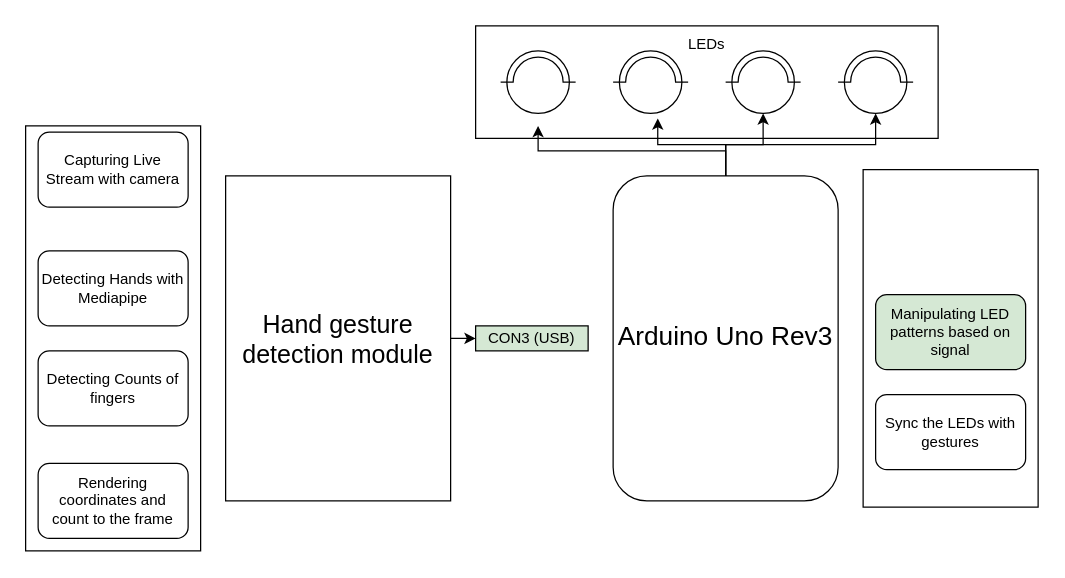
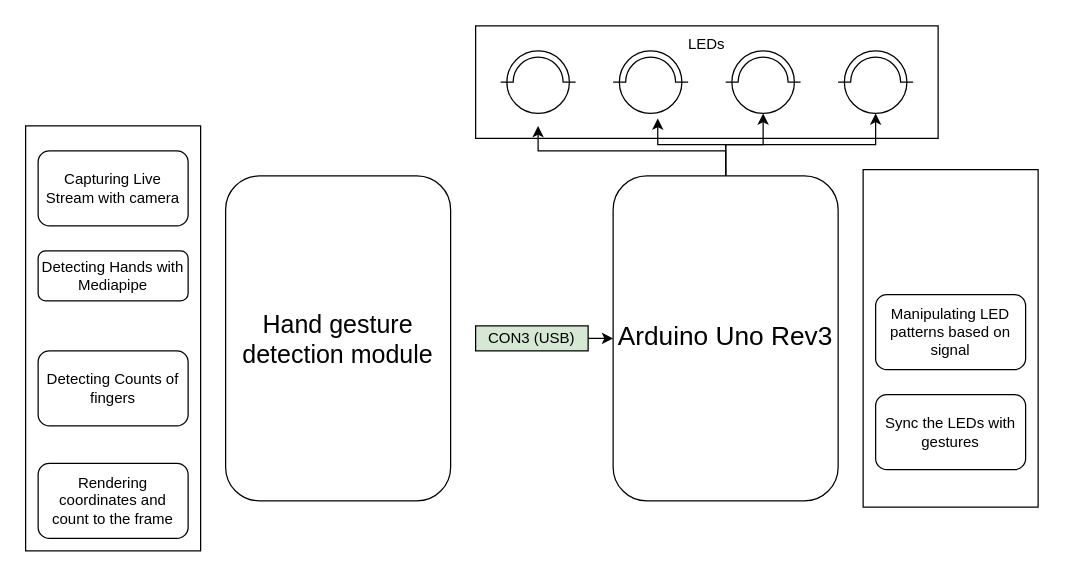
  <mxCell id="0" />
  <mxCell id="1" parent="0" />
  <mxCell id="2" value="" style="rounded=0;whiteSpace=wrap;html=1;" vertex="1" parent="1"><mxGeometry x="380" y="20" width="370" height="90" as="geometry" /></mxCell>
- <mxCell id="4" value="&lt;font style=&quot;font-size: 20px;&quot;&gt;Hand gesture detection module&lt;/font&gt;" style="whiteSpace=wrap;html=1;rounded=0;" vertex="1" parent="1"><mxGeometry x="180" y="140" width="180" height="260" as="geometry" /></mxCell>
+ <mxCell id="3" style="edgeStyle=orthogonalEdgeStyle;rounded=0;orthogonalLoop=1;jettySize=auto;html=1;exitX=1;exitY=0.5;exitDx=0;exitDy=0;entryX=0;entryY=0.5;entryDx=0;entryDy=0;" edge="1" parent="1" source="24" target="7"><mxGeometry relative="1" as="geometry" /></mxCell>
+ <mxCell id="4" value="&lt;font style=&quot;font-size: 20px;&quot;&gt;Hand gesture detection module&lt;/font&gt;" style="rounded=1;whiteSpace=wrap;html=1;" vertex="1" parent="1"><mxGeometry x="180" y="140" width="180" height="260" as="geometry" /></mxCell>
  <mxCell id="5" style="edgeStyle=orthogonalEdgeStyle;rounded=0;orthogonalLoop=1;jettySize=auto;html=1;" edge="1" parent="1" source="7" target="17"><mxGeometry relative="1" as="geometry" /></mxCell>
  <mxCell id="6" style="edgeStyle=orthogonalEdgeStyle;rounded=0;orthogonalLoop=1;jettySize=auto;html=1;" edge="1" parent="1" source="7" target="18"><mxGeometry relative="1" as="geometry" /></mxCell>
  <mxCell id="7" value="&lt;p style=&quot;line-height: 130%;&quot;&gt;&lt;font style=&quot;font-size: 21px;&quot;&gt;Arduino Uno Rev3&lt;/font&gt;&lt;/p&gt;" style="rounded=1;whiteSpace=wrap;html=1;" vertex="1" parent="1"><mxGeometry x="490" y="140" width="180" height="260" as="geometry" /></mxCell>
  <mxCell id="8" value="" style="rounded=0;whiteSpace=wrap;html=1;" vertex="1" parent="1"><mxGeometry x="20" y="100" width="140" height="340" as="geometry" /></mxCell>
- <mxCell id="9" value="Capturing Live Stream with camera" style="rounded=1;whiteSpace=wrap;html=1;" vertex="1" parent="1"><mxGeometry x="30" y="105" width="120" height="60" as="geometry" /></mxCell>
- <mxCell id="10" value="Detecting Hands with Mediapipe" style="rounded=1;whiteSpace=wrap;html=1;" vertex="1" parent="1"><mxGeometry x="30" y="200" width="120" height="60" as="geometry" /></mxCell>
+ <mxCell id="9" value="Capturing Live Stream with camera" style="rounded=1;whiteSpace=wrap;html=1;" vertex="1" parent="1"><mxGeometry x="30" y="120" width="120" height="60" as="geometry" /></mxCell>
+ <mxCell id="10" value="Detecting Hands with Mediapipe" style="rounded=1;whiteSpace=wrap;html=1;" vertex="1" parent="1"><mxGeometry x="30" y="200" width="120" height="40" as="geometry" /></mxCell>
  <mxCell id="11" value="Detecting Counts of fingers" style="rounded=1;whiteSpace=wrap;html=1;" vertex="1" parent="1"><mxGeometry x="30" y="280" width="120" height="60" as="geometry" /></mxCell>
  <mxCell id="12" value="Rendering coordinates and count to the frame" style="rounded=1;whiteSpace=wrap;html=1;" vertex="1" parent="1"><mxGeometry x="30" y="370" width="120" height="60" as="geometry" /></mxCell>
  <mxCell id="13" value="" style="rounded=0;whiteSpace=wrap;html=1;" vertex="1" parent="1"><mxGeometry x="690" y="135" width="140" height="270" as="geometry" /></mxCell>
- <mxCell id="14" value="Manipulating LED patterns based on signal" style="rounded=1;whiteSpace=wrap;html=1;fillColor=#d5e8d4;" vertex="1" parent="1"><mxGeometry x="700" y="235" width="120" height="60" as="geometry" /></mxCell>
+ <mxCell id="14" value="Manipulating LED patterns based on signal" style="rounded=1;whiteSpace=wrap;html=1;" vertex="1" parent="1"><mxGeometry x="700" y="235" width="120" height="60" as="geometry" /></mxCell>
  <mxCell id="15" value="Sync the LEDs with gestures" style="rounded=1;whiteSpace=wrap;html=1;" vertex="1" parent="1"><mxGeometry x="700" y="315" width="120" height="60" as="geometry" /></mxCell>
  <mxCell id="16" value="" style="pointerEvents=1;verticalLabelPosition=bottom;shadow=0;dashed=0;align=center;html=1;verticalAlign=top;shape=mxgraph.electrical.miscellaneous.illuminating_bulb;" vertex="1" parent="1"><mxGeometry x="400" y="40" width="60" height="50" as="geometry" /></mxCell>
  <mxCell id="17" value="" style="pointerEvents=1;verticalLabelPosition=bottom;shadow=0;dashed=0;align=center;html=1;verticalAlign=top;shape=mxgraph.electrical.miscellaneous.illuminating_bulb;" vertex="1" parent="1"><mxGeometry x="670" y="40" width="60" height="50" as="geometry" /></mxCell>
  <mxCell id="18" value="" style="pointerEvents=1;verticalLabelPosition=bottom;shadow=0;dashed=0;align=center;html=1;verticalAlign=top;shape=mxgraph.electrical.miscellaneous.illuminating_bulb;" vertex="1" parent="1"><mxGeometry x="580" y="40" width="60" height="50" as="geometry" /></mxCell>
  <mxCell id="19" value="" style="pointerEvents=1;verticalLabelPosition=bottom;shadow=0;dashed=0;align=center;html=1;verticalAlign=top;shape=mxgraph.electrical.miscellaneous.illuminating_bulb;" vertex="1" parent="1"><mxGeometry x="490" y="40" width="60" height="50" as="geometry" /></mxCell>
  <mxCell id="20" value="LEDs" style="text;html=1;align=center;verticalAlign=middle;whiteSpace=wrap;rounded=0;" vertex="1" parent="1"><mxGeometry x="535" y="20" width="60" height="30" as="geometry" /></mxCell>
  <mxCell id="21" style="edgeStyle=orthogonalEdgeStyle;rounded=0;orthogonalLoop=1;jettySize=auto;html=1;entryX=0.595;entryY=1.082;entryDx=0;entryDy=0;entryPerimeter=0;" edge="1" parent="1" source="7" target="19"><mxGeometry relative="1" as="geometry" /></mxCell>
  <mxCell id="22" style="edgeStyle=orthogonalEdgeStyle;rounded=0;orthogonalLoop=1;jettySize=auto;html=1;entryX=0.135;entryY=0.889;entryDx=0;entryDy=0;entryPerimeter=0;" edge="1" parent="1" source="7" target="2"><mxGeometry relative="1" as="geometry"><Array as="points"><mxPoint x="580" y="120" /><mxPoint x="430" y="120" /></Array></mxGeometry></mxCell>
- <mxCell id="23" value="" style="edgeStyle=orthogonalEdgeStyle;rounded=0;orthogonalLoop=1;jettySize=auto;html=1;exitX=1;exitY=0.5;exitDx=0;exitDy=0;entryX=0;entryY=0.5;entryDx=0;entryDy=0;" edge="1" parent="1" source="4" target="24"><mxGeometry relative="1" as="geometry"><mxPoint x="360" y="270" as="sourcePoint" /><mxPoint x="490" y="270" as="targetPoint" /></mxGeometry></mxCell>
  <mxCell id="24" value="CON3 (USB)" style="rounded=0;whiteSpace=wrap;html=1;fillColor=#d5e8d4;" vertex="1" parent="1"><mxGeometry x="380" y="260" width="90" height="20" as="geometry" /></mxCell>
